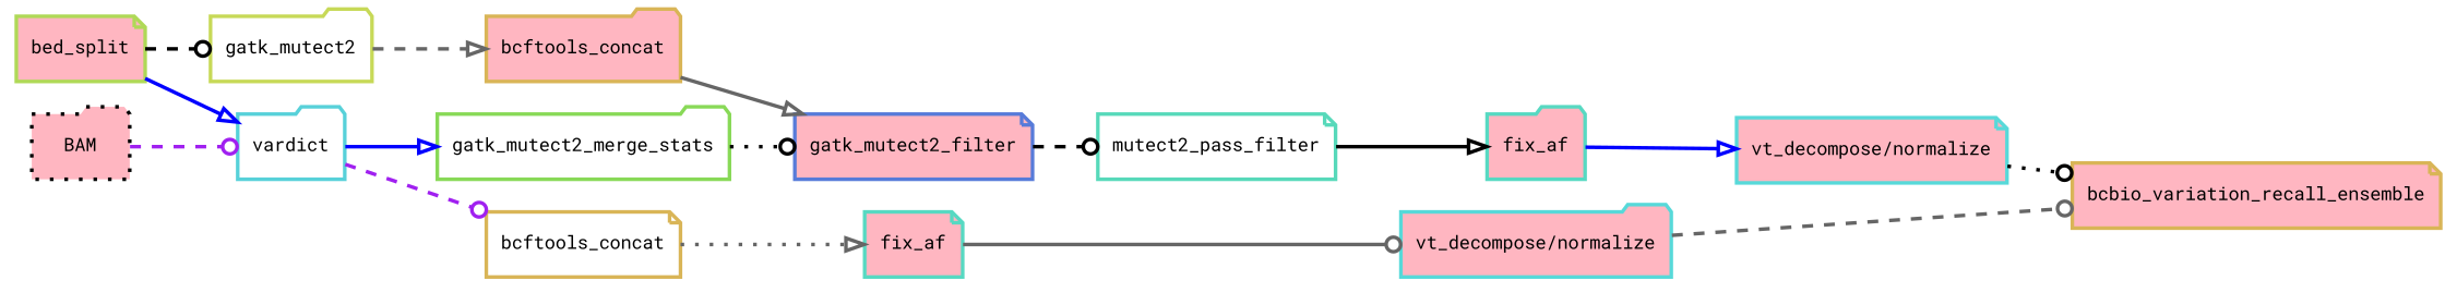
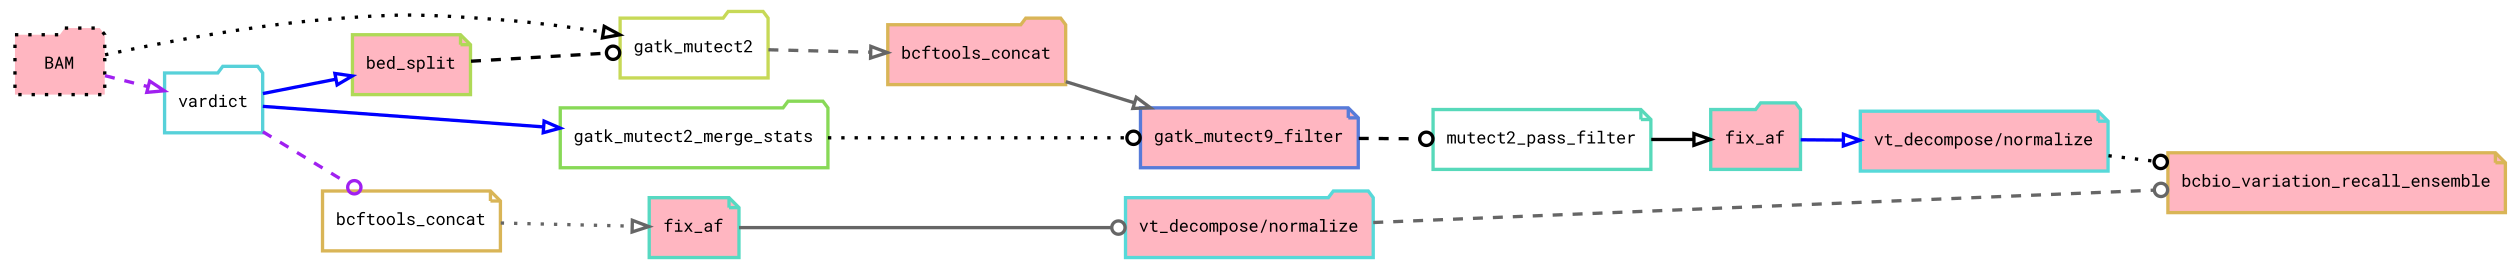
  digraph {
    bgcolor=white
    fontname="Roboto Mono"
    rankdir=LR
    node [color="0.12 0.6 0.85" fillcolor=lightpink fontname="Roboto Mono" fontsize=10 penwidth=2 shape=folder style="rounded,filled"]
    edge [arrowhead=onormal color=black fontname="Roboto Mono" penwidth=2 style=dashed]
    n1 [color="0.19 0.6 0.85" fillcolor=white label=gatk_mutect2]
    n2 [label=bcftools_concat]
-   n3 [color="0.62 0.6 0.85" label=gatk_mutect2_filter shape=note]
+   n3 [color="0.62 0.6 0.85" label=gatk_mutect9_filter shape=note]
    n4 [color="0.27 0.6 0.85" fillcolor=white label=gatk_mutect2_merge_stats]
    n5 [color="0.22 0.6 0.85" label=bed_split shape=note]
    n6 [color="0.51 0.6 0.85" fillcolor=white label=vardict]
    n7 [fillcolor=white label=bcftools_concat shape=note]
    n8 [label=bcbio_variation_recall_ensemble shape=note]
    n9 [color="0.50 0.6 0.85" label="vt_decompose/normalize" shape=note]
    n10 [color="0.47 0.6 0.85" label=fix_af]
    n11 [color="0.46 0.6 0.85" fillcolor=white label=mutect2_pass_filter shape=note]
    n12 [color="0.47 0.6 0.85" label=fix_af shape=note]
    n13 [color="0.0 0.0 0.0" label=BAM style="dotted,filled"]
    n14 [color="0.50 0.6 0.85" label="vt_decompose/normalize"]
    n1 -> n2 [color=gray40]
    n2 -> n3 [color=gray40 style=solid]
    n3 -> n11 [arrowhead=odot]
    n4 -> n3 [arrowhead=odot style=dotted]
    n5 -> n1 [arrowhead=odot]
-   n5 -> n6 [color=blue style=solid]
+   n6 -> n5 [color=blue style=solid]
    n6 -> n4 [color=blue style=solid]
    n6 -> n7 [arrowhead=odot color=purple]
    n7 -> n12 [color=gray40 style=dotted]
    n9 -> n8 [arrowhead=odot style=dotted]
    n10 -> n9 [color=blue style=solid]
    n11 -> n10 [style=solid]
    n12 -> n14 [arrowhead=odot color=gray40 style=solid]
-   n13 -> n6 [arrowhead=odot color=purple]
+   n13 -> n1 [style=dotted]
+   n13 -> n6 [color=purple]
    n14 -> n8 [arrowhead=odot color=gray40]
  }
